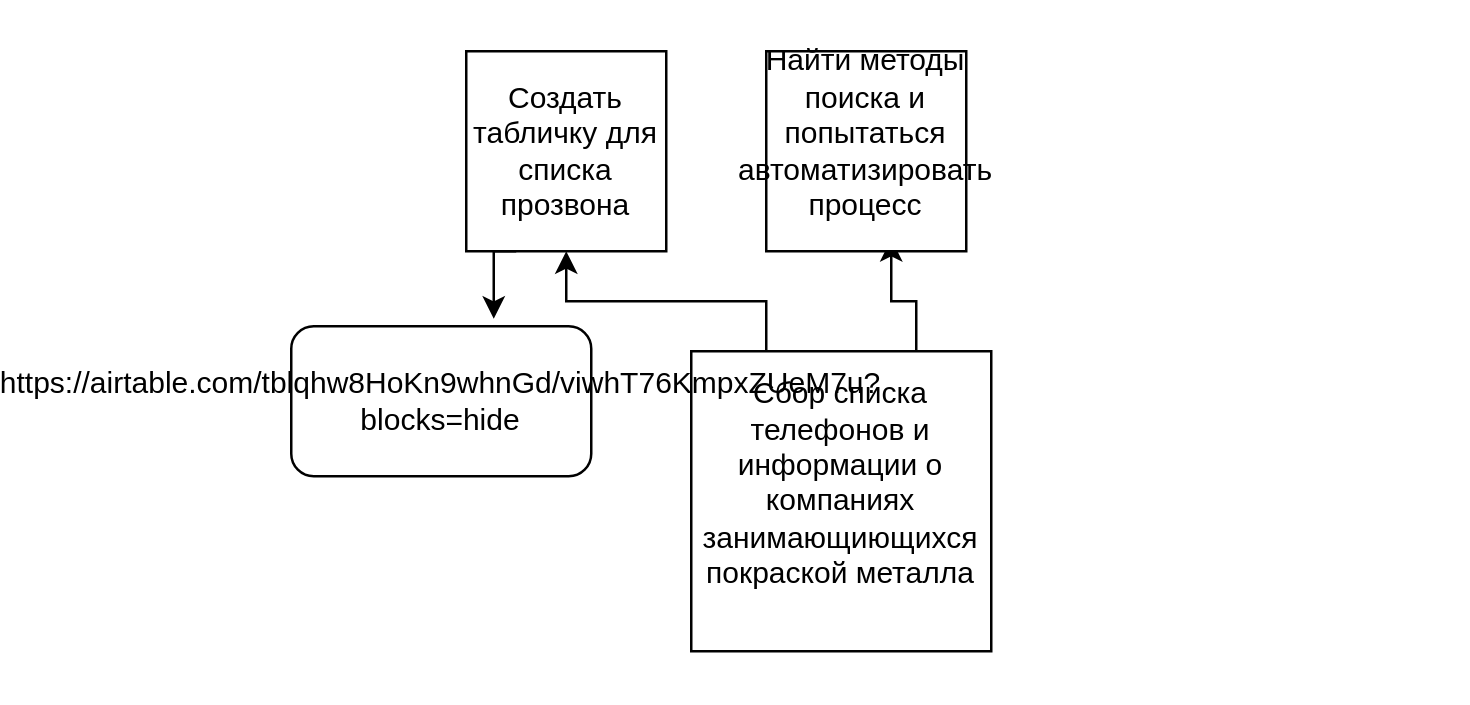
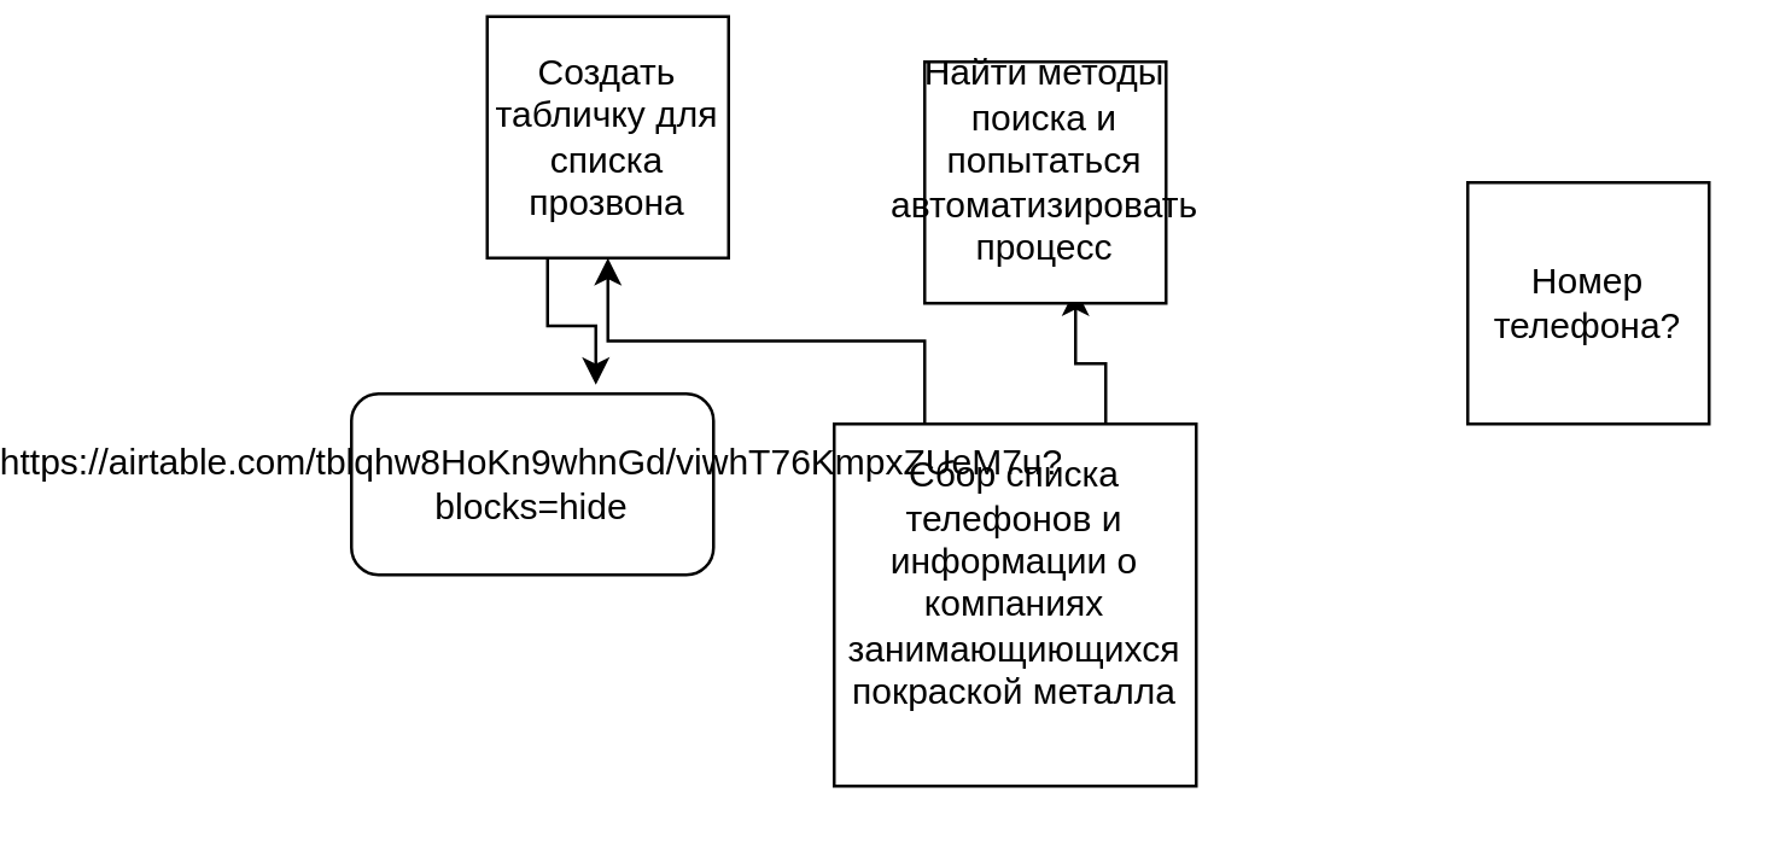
  <mxCell id="0" />
  <mxCell id="1" parent="0" />
  <mxCell id="2" style="edgeStyle=orthogonalEdgeStyle;rounded=0;orthogonalLoop=1;jettySize=auto;html=1;exitX=0.25;exitY=0;exitDx=0;exitDy=0;" parent="1" source="4" target="6" edge="1"><mxGeometry relative="1" as="geometry" /></mxCell>
  <mxCell id="3" style="edgeStyle=orthogonalEdgeStyle;rounded=0;orthogonalLoop=1;jettySize=auto;html=1;exitX=0.75;exitY=0;exitDx=0;exitDy=0;entryX=0.625;entryY=0.938;entryDx=0;entryDy=0;entryPerimeter=0;" parent="1" source="4" target="7" edge="1"><mxGeometry relative="1" as="geometry" /></mxCell>
  <mxCell id="4" value="Сбор списка телефонов и информации о компаниях&lt;br&gt;занимающиющихся покраской металла&lt;br&gt;&lt;br&gt;" style="whiteSpace=wrap;html=1;aspect=fixed;" parent="1" vertex="1"><mxGeometry x="180" y="140" width="120" height="120" as="geometry" /></mxCell>
  <mxCell id="5" style="edgeStyle=orthogonalEdgeStyle;rounded=0;orthogonalLoop=1;jettySize=auto;html=1;exitX=0.25;exitY=1;exitDx=0;exitDy=0;entryX=0.675;entryY=-0.05;entryDx=0;entryDy=0;entryPerimeter=0;" parent="1" source="6" target="8" edge="1"><mxGeometry relative="1" as="geometry" /></mxCell>
- <mxCell id="6" value="Создать табличку для списка прозвона&lt;br&gt;" style="whiteSpace=wrap;html=1;aspect=fixed;" parent="1" vertex="1"><mxGeometry x="90" y="20" width="80" height="80" as="geometry" /></mxCell>
+ <mxCell id="6" value="Создать табличку для списка прозвона&lt;br&gt;" style="whiteSpace=wrap;html=1;aspect=fixed;" parent="1" vertex="1"><mxGeometry x="65" y="5" width="80" height="80" as="geometry" /></mxCell>
  <mxCell id="7" value="Найти методы поиска и попытаться автоматизировать процесс&lt;br&gt;&lt;br&gt;" style="whiteSpace=wrap;html=1;aspect=fixed;" parent="1" vertex="1"><mxGeometry x="210" y="20" width="80" height="80" as="geometry" /></mxCell>
  <mxCell id="8" value="https://airtable.com/tblqhw8HoKn9whnGd/viwhT76KmpxZUeM7u?blocks=hide" style="rounded=1;whiteSpace=wrap;html=1;" parent="1" vertex="1"><mxGeometry x="20" y="130" width="120" height="60" as="geometry" /></mxCell>
+ <mxCell id="9" value="Номер телефона?" style="whiteSpace=wrap;html=1;aspect=fixed;" vertex="1" parent="1"><mxGeometry x="390" y="60" width="80" height="80" as="geometry" /></mxCell>
